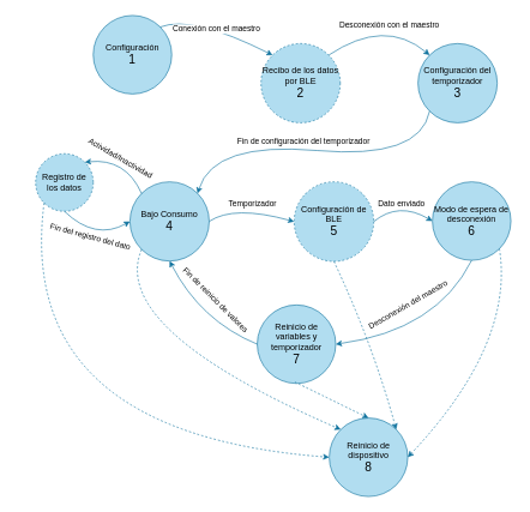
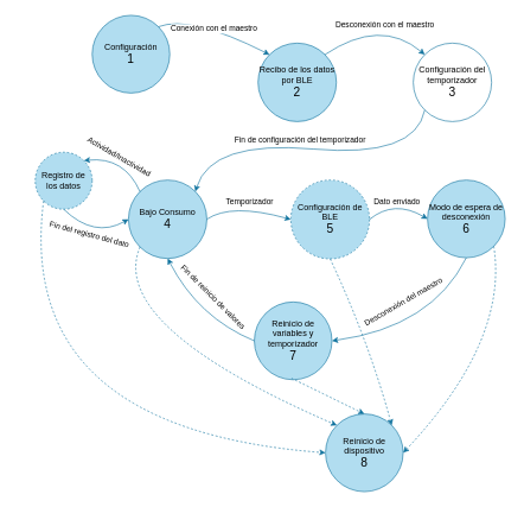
  <mxCell id="0" />
  <mxCell id="1" parent="0" />
  <mxCell id="2" value="Configuración&lt;br&gt;&lt;font style=&quot;font-size: 17px&quot;&gt;1&lt;/font&gt;" style="ellipse;whiteSpace=wrap;html=1;aspect=fixed;fillColor=#b1ddf0;strokeColor=#10739e;" vertex="1" parent="1"><mxGeometry x="129" y="21" width="109" height="109" as="geometry" /></mxCell>
- <mxCell id="3" value="Recibo de los datos por BLE&lt;br&gt;&lt;span style=&quot;font-size: 17px&quot;&gt;2&lt;/span&gt;" style="ellipse;whiteSpace=wrap;html=1;aspect=fixed;fillColor=#b1ddf0;strokeColor=#10739e;dashed=1;" vertex="1" parent="1"><mxGeometry x="362" y="60" width="110" height="110" as="geometry" /></mxCell>
- <mxCell id="4" value="Configuración del temporizador&lt;br&gt;&lt;span style=&quot;font-size: 17px&quot;&gt;3&lt;/span&gt;" style="ellipse;whiteSpace=wrap;html=1;aspect=fixed;fillColor=#b1ddf0;strokeColor=#10739e;" vertex="1" parent="1"><mxGeometry x="580" y="60" width="110" height="110" as="geometry" /></mxCell>
+ <mxCell id="3" value="Recibo de los datos por BLE&lt;br&gt;&lt;span style=&quot;font-size: 17px&quot;&gt;2&lt;/span&gt;" style="ellipse;whiteSpace=wrap;html=1;aspect=fixed;fillColor=#b1ddf0;strokeColor=#10739e;" vertex="1" parent="1"><mxGeometry x="362" y="60" width="110" height="110" as="geometry" /></mxCell>
+ <mxCell id="4" value="Configuración del temporizador&lt;br&gt;&lt;span style=&quot;font-size: 17px&quot;&gt;3&lt;/span&gt;" style="ellipse;whiteSpace=wrap;html=1;aspect=fixed;fillColor=#ffffff;strokeColor=#10739e;" vertex="1" parent="1"><mxGeometry x="580" y="60" width="110" height="110" as="geometry" /></mxCell>
  <mxCell id="5" value="Bajo Consumo&lt;br&gt;&lt;span style=&quot;font-size: 17px&quot;&gt;4&lt;/span&gt;" style="ellipse;whiteSpace=wrap;html=1;aspect=fixed;fillColor=#b1ddf0;strokeColor=#10739e;" vertex="1" parent="1"><mxGeometry x="180" y="252" width="110" height="110" as="geometry" /></mxCell>
  <mxCell id="6" value="Registro de los datos" style="ellipse;whiteSpace=wrap;html=1;aspect=fixed;fillColor=#b1ddf0;strokeColor=#10739e;dashed=1;" vertex="1" parent="1"><mxGeometry x="49" y="213" width="80" height="80" as="geometry" /></mxCell>
  <mxCell id="7" value="Configuración de&lt;br&gt;BLE&lt;br&gt;&lt;span style=&quot;font-size: 17px&quot;&gt;5&lt;/span&gt;" style="ellipse;whiteSpace=wrap;html=1;aspect=fixed;fillColor=#b1ddf0;strokeColor=#10739e;dashed=1;" vertex="1" parent="1"><mxGeometry x="408" y="252" width="110.5" height="110.5" as="geometry" /></mxCell>
  <mxCell id="8" value="Modo de espera de desconexión&lt;br&gt;&lt;span style=&quot;font-size: 17px&quot;&gt;6&lt;/span&gt;" style="ellipse;whiteSpace=wrap;html=1;aspect=fixed;fillColor=#b1ddf0;strokeColor=#10739e;" vertex="1" parent="1"><mxGeometry x="600" y="252" width="109" height="109" as="geometry" /></mxCell>
  <mxCell id="9" value="Reinicio de variables y temporizador&lt;br&gt;&lt;span style=&quot;font-size: 17px&quot;&gt;7&lt;/span&gt;" style="ellipse;whiteSpace=wrap;html=1;aspect=fixed;fillColor=#b1ddf0;strokeColor=#10739e;" vertex="1" parent="1"><mxGeometry x="356.75" y="423" width="109" height="109" as="geometry" /></mxCell>
  <mxCell id="10" value="Reinicio de dispositivo&lt;br&gt;&lt;span style=&quot;font-size: 17px&quot;&gt;8&lt;/span&gt;" style="ellipse;whiteSpace=wrap;html=1;aspect=fixed;fillColor=#b1ddf0;strokeColor=#10739e;" vertex="1" parent="1"><mxGeometry x="456.75" y="580" width="109" height="109" as="geometry" /></mxCell>
  <mxCell id="11" value="" style="curved=1;endArrow=classic;html=1;entryX=0;entryY=0;entryDx=0;entryDy=0;exitX=1;exitY=0;exitDx=0;exitDy=0;fillColor=#b1ddf0;strokeColor=#10739e;" edge="1" parent="1" source="2" target="3"><mxGeometry width="50" height="50" relative="1" as="geometry"><mxPoint x="384" y="363" as="sourcePoint" /><mxPoint x="434" y="313" as="targetPoint" /><Array as="points"><mxPoint x="267" y="20" /></Array></mxGeometry></mxCell>
  <mxCell id="12" value="Conexión con el maestro" style="edgeLabel;html=1;align=center;verticalAlign=middle;resizable=0;points=[];" vertex="1" connectable="0" parent="11"><mxGeometry x="0.18" y="-18" relative="1" as="geometry"><mxPoint x="-8" y="-21" as="offset" /></mxGeometry></mxCell>
  <mxCell id="13" value="" style="curved=1;endArrow=classic;html=1;entryX=0;entryY=0;entryDx=0;entryDy=0;exitX=1;exitY=0;exitDx=0;exitDy=0;fillColor=#b1ddf0;strokeColor=#10739e;" edge="1" parent="1" source="3" target="4"><mxGeometry width="50" height="50" relative="1" as="geometry"><mxPoint x="462.001" y="74.109" as="sourcePoint" /><mxPoint x="602.219" y="74.109" as="targetPoint" /><Array as="points"><mxPoint x="534.11" y="24" /></Array></mxGeometry></mxCell>
  <mxCell id="14" value="Desconexión con el maestro" style="edgeLabel;html=1;align=center;verticalAlign=middle;resizable=0;points=[];" vertex="1" connectable="0" parent="13"><mxGeometry x="0.18" y="-18" relative="1" as="geometry"><mxPoint x="10" y="-9" as="offset" /></mxGeometry></mxCell>
  <mxCell id="15" value="" style="curved=1;endArrow=classic;html=1;exitX=0;exitY=1;exitDx=0;exitDy=0;entryX=1;entryY=0;entryDx=0;entryDy=0;fillColor=#b1ddf0;strokeColor=#10739e;" edge="1" parent="1" source="4" target="5"><mxGeometry width="50" height="50" relative="1" as="geometry"><mxPoint x="384" y="296" as="sourcePoint" /><mxPoint x="434" y="246" as="targetPoint" /><Array as="points"><mxPoint x="583" y="221" /><mxPoint x="296" y="196" /></Array></mxGeometry></mxCell>
  <mxCell id="16" value="Fin de configuración del temporizador" style="edgeLabel;html=1;align=center;verticalAlign=middle;resizable=0;points=[];" vertex="1" connectable="0" parent="15"><mxGeometry x="0.153" y="2" relative="1" as="geometry"><mxPoint x="18" y="-12" as="offset" /></mxGeometry></mxCell>
  <mxCell id="17" value="" style="curved=1;endArrow=classic;html=1;exitX=0;exitY=0;exitDx=0;exitDy=0;entryX=1;entryY=0;entryDx=0;entryDy=0;fillColor=#b1ddf0;strokeColor=#10739e;" edge="1" parent="1" source="5" target="6"><mxGeometry width="50" height="50" relative="1" as="geometry"><mxPoint x="384" y="296" as="sourcePoint" /><mxPoint x="434" y="246" as="targetPoint" /><Array as="points"><mxPoint x="174" y="219" /></Array></mxGeometry></mxCell>
  <mxCell id="18" value="Actividad/Inactividad" style="edgeLabel;html=1;align=center;verticalAlign=middle;resizable=0;points=[];rotation=30;" vertex="1" connectable="0" parent="17"><mxGeometry x="-0.299" y="6" relative="1" as="geometry"><mxPoint x="-8" y="-17" as="offset" /></mxGeometry></mxCell>
  <mxCell id="19" value="" style="curved=1;endArrow=classic;html=1;exitX=0.5;exitY=1;exitDx=0;exitDy=0;entryX=0;entryY=0.5;entryDx=0;entryDy=0;fillColor=#b1ddf0;strokeColor=#10739e;" edge="1" parent="1" source="6" target="5"><mxGeometry width="50" height="50" relative="1" as="geometry"><mxPoint x="384" y="296" as="sourcePoint" /><mxPoint x="434" y="246" as="targetPoint" /><Array as="points"><mxPoint x="132" y="334" /></Array></mxGeometry></mxCell>
  <mxCell id="20" value="Fin del registro del dato" style="edgeLabel;html=1;align=center;verticalAlign=middle;resizable=0;points=[];rotation=15;" vertex="1" connectable="0" parent="19"><mxGeometry x="-0.331" y="3" relative="1" as="geometry"><mxPoint x="6" y="10" as="offset" /></mxGeometry></mxCell>
  <mxCell id="21" value="" style="curved=1;endArrow=classic;html=1;exitX=1;exitY=0.5;exitDx=0;exitDy=0;entryX=0;entryY=0.5;entryDx=0;entryDy=0;fillColor=#b1ddf0;strokeColor=#10739e;" edge="1" parent="1" source="5" target="7"><mxGeometry width="50" height="50" relative="1" as="geometry"><mxPoint x="384" y="296" as="sourcePoint" /><mxPoint x="434" y="246" as="targetPoint" /><Array as="points"><mxPoint x="324" y="284" /></Array></mxGeometry></mxCell>
  <mxCell id="22" value="Temporizador" style="edgeLabel;html=1;align=center;verticalAlign=middle;resizable=0;points=[];" vertex="1" connectable="0" parent="21"><mxGeometry x="-0.17" y="-8" relative="1" as="geometry"><mxPoint x="16" y="-13" as="offset" /></mxGeometry></mxCell>
  <mxCell id="23" value="" style="curved=1;endArrow=classic;html=1;entryX=0;entryY=0.5;entryDx=0;entryDy=0;exitX=1;exitY=0.5;exitDx=0;exitDy=0;fillColor=#b1ddf0;strokeColor=#10739e;" edge="1" parent="1" source="7" target="8"><mxGeometry width="50" height="50" relative="1" as="geometry"><mxPoint x="384" y="296" as="sourcePoint" /><mxPoint x="434" y="246" as="targetPoint" /><Array as="points"><mxPoint x="553" y="279" /></Array></mxGeometry></mxCell>
  <mxCell id="24" value="Dato enviado" style="edgeLabel;html=1;align=center;verticalAlign=middle;resizable=0;points=[];" vertex="1" connectable="0" parent="23"><mxGeometry x="0.155" y="-8" relative="1" as="geometry"><mxPoint x="-3" y="-11" as="offset" /></mxGeometry></mxCell>
  <mxCell id="25" value="" style="curved=1;endArrow=classic;html=1;exitX=0.5;exitY=1;exitDx=0;exitDy=0;entryX=1;entryY=0.5;entryDx=0;entryDy=0;fillColor=#b1ddf0;strokeColor=#10739e;" edge="1" parent="1" source="8" target="9"><mxGeometry width="50" height="50" relative="1" as="geometry"><mxPoint x="384" y="296" as="sourcePoint" /><mxPoint x="434" y="246" as="targetPoint" /><Array as="points"><mxPoint x="606" y="458" /></Array></mxGeometry></mxCell>
  <mxCell id="26" value="Desconexión del maestro" style="edgeLabel;html=1;align=center;verticalAlign=middle;resizable=0;points=[];rotation=-30;" vertex="1" connectable="0" parent="25"><mxGeometry x="-0.326" y="-19" relative="1" as="geometry"><mxPoint x="-35" y="-5" as="offset" /></mxGeometry></mxCell>
  <mxCell id="27" value="" style="curved=1;endArrow=classic;html=1;entryX=0.5;entryY=1;entryDx=0;entryDy=0;exitX=0;exitY=0.5;exitDx=0;exitDy=0;fillColor=#b1ddf0;strokeColor=#10739e;" edge="1" parent="1" source="9" target="5"><mxGeometry width="50" height="50" relative="1" as="geometry"><mxPoint x="382" y="434" as="sourcePoint" /><mxPoint x="432" y="384" as="targetPoint" /><Array as="points"><mxPoint x="278" y="445" /></Array></mxGeometry></mxCell>
  <mxCell id="28" value="Fin de reinicio de valores" style="edgeLabel;html=1;align=center;verticalAlign=middle;resizable=0;points=[];rotation=45;" vertex="1" connectable="0" parent="27"><mxGeometry x="0.123" y="-8" relative="1" as="geometry"><mxPoint x="21" y="-13" as="offset" /></mxGeometry></mxCell>
  <mxCell id="29" value="" style="curved=1;endArrow=classic;html=1;exitX=0;exitY=1;exitDx=0;exitDy=0;entryX=0;entryY=0.5;entryDx=0;entryDy=0;dashed=1;fillColor=#b1ddf0;strokeColor=#10739e;" edge="1" parent="1" source="6" target="10"><mxGeometry width="50" height="50" relative="1" as="geometry"><mxPoint x="390" y="430" as="sourcePoint" /><mxPoint x="440" y="380" as="targetPoint" /><Array as="points"><mxPoint x="20" y="601" /></Array></mxGeometry></mxCell>
  <mxCell id="30" value="" style="curved=1;endArrow=classic;html=1;dashed=1;entryX=0;entryY=0;entryDx=0;entryDy=0;exitX=0;exitY=1;exitDx=0;exitDy=0;fillColor=#b1ddf0;strokeColor=#10739e;" edge="1" parent="1" source="5" target="10"><mxGeometry width="50" height="50" relative="1" as="geometry"><mxPoint x="390" y="430" as="sourcePoint" /><mxPoint x="440" y="380" as="targetPoint" /><Array as="points"><mxPoint x="150" y="456" /></Array></mxGeometry></mxCell>
  <mxCell id="31" value="" style="curved=1;endArrow=classic;html=1;dashed=1;entryX=0.5;entryY=0;entryDx=0;entryDy=0;fillColor=#b1ddf0;strokeColor=#10739e;" edge="1" parent="1" target="10"><mxGeometry width="50" height="50" relative="1" as="geometry"><mxPoint x="409" y="530" as="sourcePoint" /><mxPoint x="440" y="380" as="targetPoint" /><Array as="points" /></mxGeometry></mxCell>
  <mxCell id="32" value="" style="curved=1;endArrow=classic;html=1;dashed=1;entryX=1;entryY=0;entryDx=0;entryDy=0;exitX=0.5;exitY=1;exitDx=0;exitDy=0;fillColor=#b1ddf0;strokeColor=#10739e;" edge="1" parent="1" source="7" target="10"><mxGeometry width="50" height="50" relative="1" as="geometry"><mxPoint x="390" y="430" as="sourcePoint" /><mxPoint x="440" y="380" as="targetPoint" /><Array as="points"><mxPoint x="517" y="477" /></Array></mxGeometry></mxCell>
  <mxCell id="33" value="" style="curved=1;endArrow=classic;html=1;dashed=1;entryX=1;entryY=0.5;entryDx=0;entryDy=0;exitX=1;exitY=1;exitDx=0;exitDy=0;fillColor=#b1ddf0;strokeColor=#10739e;" edge="1" parent="1" source="8" target="10"><mxGeometry width="50" height="50" relative="1" as="geometry"><mxPoint x="390" y="430" as="sourcePoint" /><mxPoint x="440" y="380" as="targetPoint" /><Array as="points"><mxPoint x="714" y="477" /></Array></mxGeometry></mxCell>
